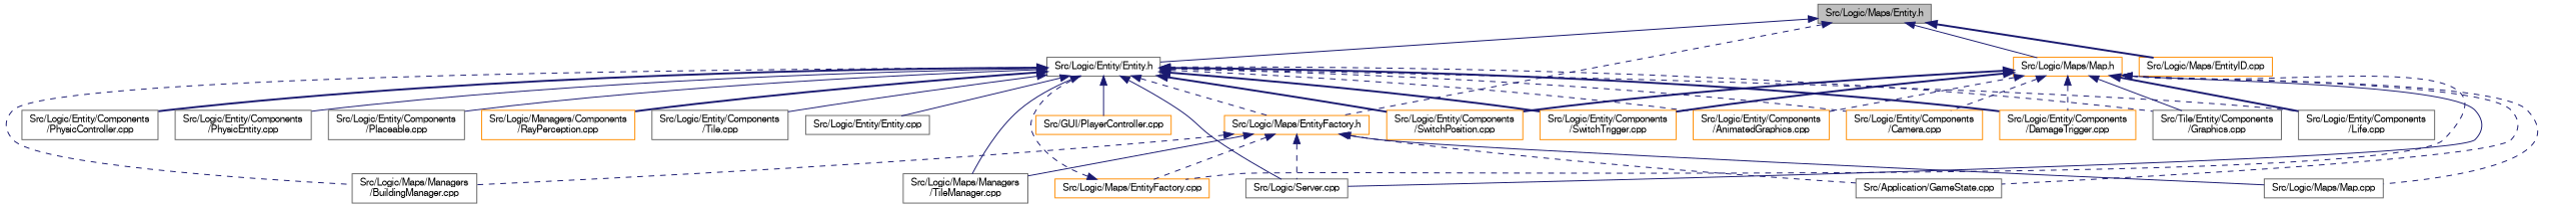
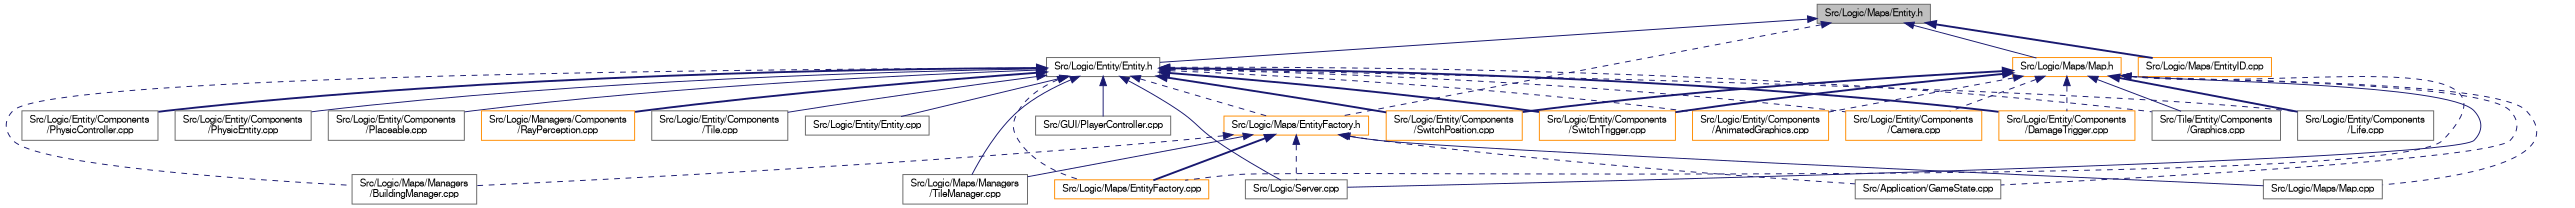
  digraph {
    node [color=gray40 fillcolor=white fontname=FreeSans fontsize=10 shape=record style=filled]
    edge [color=midnightblue dir=back fontname=FreeSans fontsize=10 labelfontname=FreeSans labelfontsize=10 style=dashed]
    n1 [fillcolor=grey75 fontcolor=black height=0.2 label="Src/Logic/Maps/Entity.h" width=0.4]
    n2 [height=0.2 label="Src/Logic/Entity/Entity.h" width=0.4]
    n3 [color=darkorange height=0.2 label="Src/Logic/Maps/EntityFactory.h" width=0.4]
    n4 [color=darkorange height=0.2 label="Src/Logic/Maps/Map.h" width=0.4]
    n5 [color=darkorange height=0.2 label="Src/Logic/Maps/EntityID.cpp" width=0.4]
-   n6 [color=darkorange height=0.2 label="Src/GUI/PlayerController.cpp" width=0.4]
+   n6 [height=0.2 label="Src/GUI/PlayerController.cpp" width=0.4]
    n7 [color=darkorange height=0.2 label="Src/Logic/Entity/Components\l/AnimatedGraphics.cpp" width=0.4]
    n8 [color=darkorange height=0.2 label="Src/Logic/Entity/Components\l/Camera.cpp" width=0.4]
    n9 [color=darkorange height=0.2 label="Src/Logic/Entity/Components\l/DamageTrigger.cpp" width=0.4]
    n10 [height=0.2 label="Src/Tile/Entity/Components\l/Graphics.cpp" width=0.4]
    n11 [height=0.2 label="Src/Logic/Entity/Components\l/Life.cpp" width=0.4]
    n12 [height=0.2 label="Src/Logic/Entity/Components\l/PhysicController.cpp" width=0.4]
    n13 [height=0.2 label="Src/Logic/Entity/Components\l/PhysicEntity.cpp" width=0.4]
    n14 [height=0.2 label="Src/Logic/Entity/Components\l/Placeable.cpp" width=0.4]
    n15 [color=darkorange height=0.2 label="Src/Logic/Managers/Components\l/RayPerception.cpp" width=0.4]
    n16 [color=darkorange height=0.2 label="Src/Logic/Entity/Components\l/SwitchPosition.cpp" width=0.4]
    n17 [color=darkorange height=0.2 label="Src/Logic/Entity/Components\l/SwitchTrigger.cpp" width=0.4]
    n18 [height=0.2 label="Src/Logic/Entity/Components\l/Tile.cpp" width=0.4]
    n19 [height=0.2 label="Src/Logic/Entity/Entity.cpp" width=0.4]
    n20 [color=darkorange height=0.2 label="Src/Logic/Maps/EntityFactory.cpp" width=0.4]
    n21 [height=0.2 label="Src/Logic/Maps/Managers\l/BuildingManager.cpp" width=0.4]
    n22 [height=0.2 label="Src/Logic/Maps/Managers\l/TileManager.cpp" width=0.4]
    n23 [height=0.2 label="Src/Logic/Server.cpp" width=0.4]
    n24 [height=0.2 label="Src/Logic/Maps/Map.cpp" width=0.4]
    n25 [height=0.2 label="Src/Application/GameState.cpp" width=0.4]
    n1 -> n2 [style=solid]
    n1 -> n3
    n1 -> n4 [style=solid]
    n1 -> n5 [style=bold]
    n2 -> n3
    n2 -> n6 [style=solid]
    n2 -> n7
    n2 -> n8
    n2 -> n9 [style=bold]
    n2 -> n10
    n2 -> n11
    n2 -> n12 [style=bold]
    n2 -> n13 [style=solid]
    n2 -> n14 [style=solid]
    n2 -> n15 [style=bold]
    n2 -> n16 [style=bold]
    n2 -> n17 [style=bold]
    n2 -> n18 [style=solid]
    n2 -> n19 [style=solid]
-   n20 -> n2
+   n2 -> n20
    n2 -> n21
    n2 -> n22 [style=solid]
    n2 -> n23 [style=solid]
-   n3 -> n20
+   n3 -> n20 [style=bold]
    n3 -> n21
    n3 -> n22 [style=solid]
    n3 -> n23
    n3 -> n24 [style=solid]
    n3 -> n25
    n4 -> n7
    n4 -> n8
    n4 -> n9
    n4 -> n10 [style=solid]
    n4 -> n11 [style=bold]
    n4 -> n16 [style=bold]
    n4 -> n17 [style=bold]
    n4 -> n20
    n4 -> n23 [style=solid]
    n4 -> n24
    n4 -> n25
  }
